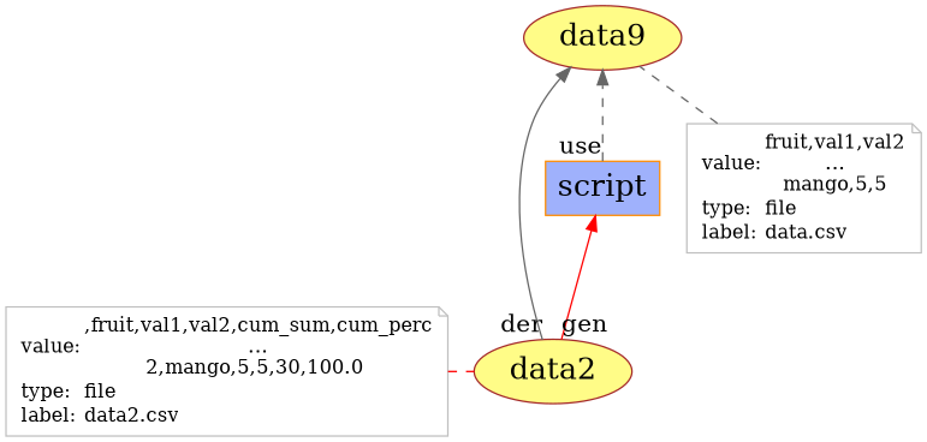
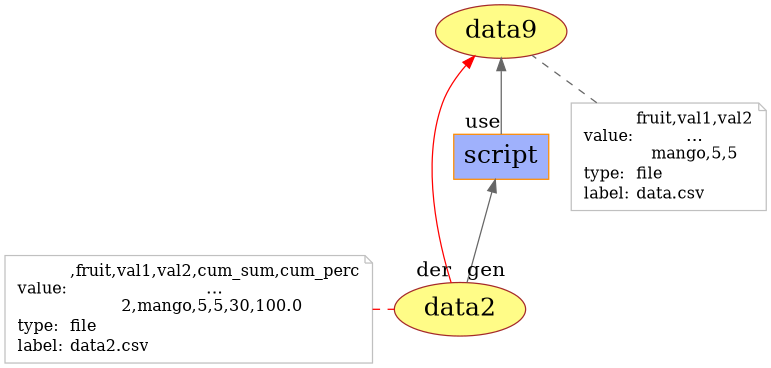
  digraph {
    rankdir=BT
    node [color=brown fontsize=20 style=filled]
    edge [color=red dist=2 labeldistance=2 labelfontsize=16 rotation=20]
    n1 [fillcolor="#FFFC87" label=data2]
    n2 [color=gray fontcolor=black fontsize=13 label=<<TABLE cellpadding="0" border="0"> 	<TR> 	    <TD align="left">value:</TD> 	    <TD align="left">,fruit,val1,val2,cum_sum,cum_perc<br/>...<br/>2,mango,5,5,30,100.0 </TD> 	</TR> 	<TR> 	    <TD align="left">type:</TD> 	    <TD align="left">file</TD> 	</TR> 	<TR> 	    <TD align="left">label:</TD> 	    <TD align="left">data2.csv</TD> 	</TR> </TABLE>> shape=note style=""]
    n3 [fillcolor="#FFFC87" label=data9]
    n4 [color=darkorange fillcolor="#9FB1FC" label=script shape=polygon sides=4]
    n5 [color=gray fontcolor=black fontsize=13 label=<<TABLE cellpadding="0" border="0"> 	<TR> 	    <TD align="left">value:</TD> 	    <TD align="left">fruit,val1,val2<br/>...<br/>mango,5,5</TD> 	</TR> 	<TR> 	    <TD align="left">type:</TD> 	    <TD align="left">file</TD> 	</TR> 	<TR> 	    <TD align="left">label:</TD> 	    <TD align="left">data.csv</TD> 	</TR> </TABLE>> shape=note style=""]
    subgraph sub_1 {
      rank=same
      n1
      n2
    }
-   n1 -> n3 [angle=-60 color=gray40 labelangle=-60 taillabel=der]
-   n1 -> n4 [angle=30 labelangle=30 taillabel=gen]
+   n1 -> n3 [angle=-60 labelangle=-60 taillabel=der]
+   n1 -> n4 [angle=30 color=gray40 labelangle=30 taillabel=gen]
    n2 -> n1 [arrowhead=none style=dashed dist="" labeldistance="" labelfontsize="" rotation=""]
-   n4 -> n3 [angle=30 color=gray40 labelangle=30 taillabel=use style=dashed]
+   n4 -> n3 [angle=30 color=gray40 labelangle=30 taillabel=use]
    n5 -> n3 [arrowhead=none color=gray40 style=dashed dist="" labeldistance="" labelfontsize="" rotation=""]
  }
